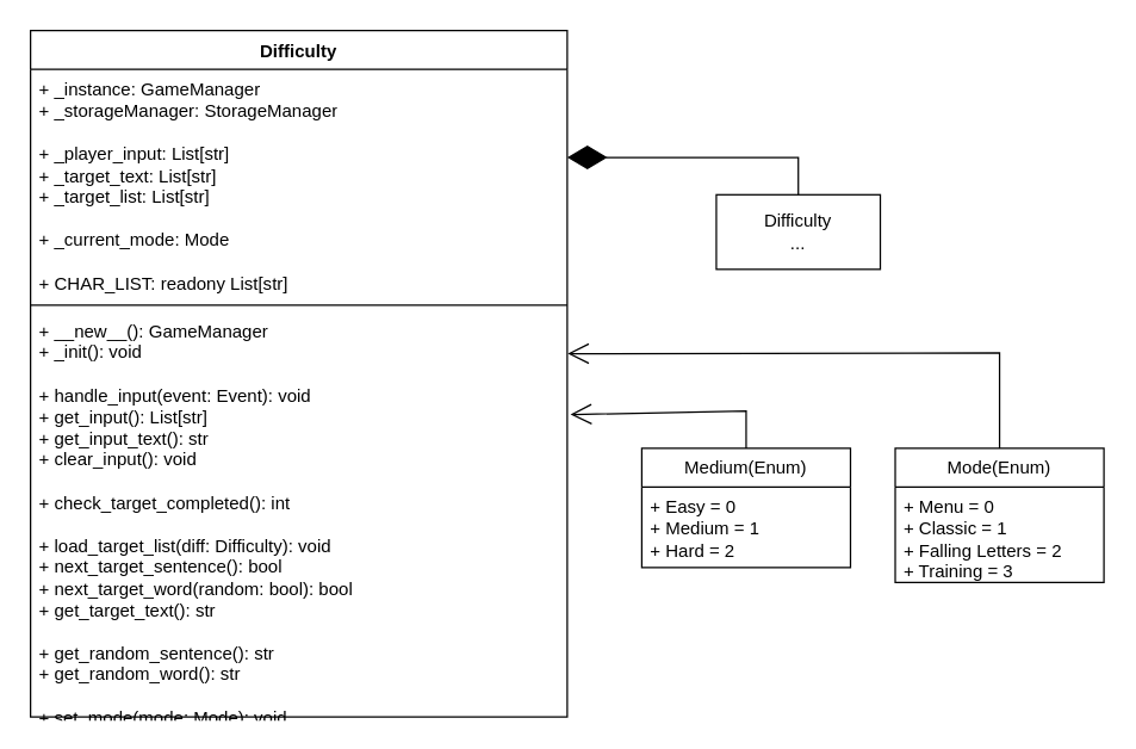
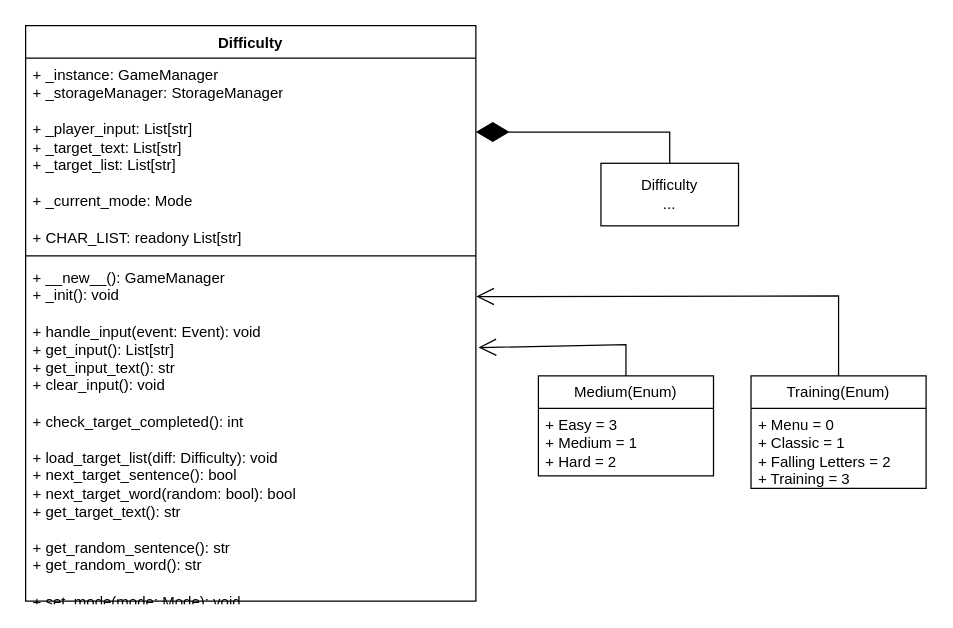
  <mxCell id="0" />
  <mxCell id="1" parent="0" />
  <mxCell id="2" value="Difficulty" style="swimlane;fontStyle=1;align=center;verticalAlign=top;childLayout=stackLayout;horizontal=1;startSize=26;horizontalStack=0;resizeParent=1;resizeParentMax=0;resizeLast=0;collapsible=1;marginBottom=0;whiteSpace=wrap;html=1;" parent="1" vertex="1"><mxGeometry x="20" y="20" width="360" height="460" as="geometry" /></mxCell>
  <mxCell id="3" value="+ _instance: GameManager&lt;div&gt;+ _storageManager: StorageManager&lt;/div&gt;&lt;div&gt;&lt;br&gt;&lt;div&gt;+ _player_input: List[str]&lt;/div&gt;&lt;div&gt;+ _target_text: List[str]&lt;/div&gt;&lt;div&gt;+ _target_list: List[str]&lt;/div&gt;&lt;div&gt;&lt;br&gt;&lt;div&gt;+ _current_mode: Mode&lt;/div&gt;&lt;div&gt;&lt;br&gt;&lt;/div&gt;&lt;div&gt;+ CHAR_LIST: readony List[str]&lt;/div&gt;&lt;/div&gt;&lt;/div&gt;" style="text;strokeColor=none;fillColor=none;align=left;verticalAlign=top;spacingLeft=4;spacingRight=4;overflow=hidden;rotatable=0;points=[[0,0.5],[1,0.5]];portConstraint=eastwest;whiteSpace=wrap;html=1;" parent="2" vertex="1"><mxGeometry y="26" width="360" height="154" as="geometry" /></mxCell>
  <mxCell id="4" value="" style="line;strokeWidth=1;fillColor=none;align=left;verticalAlign=middle;spacingTop=-1;spacingLeft=3;spacingRight=3;rotatable=0;labelPosition=right;points=[];portConstraint=eastwest;strokeColor=inherit;" parent="2" vertex="1"><mxGeometry y="180" width="360" height="8" as="geometry" /></mxCell>
  <mxCell id="5" value="&lt;div&gt;+ __new__(): GameManager&lt;/div&gt;&lt;div&gt;+ _init(): void&lt;/div&gt;&lt;div&gt;&lt;br&gt;&lt;/div&gt;+&lt;span style=&quot;background-color: initial;&quot;&gt;&amp;nbsp;handle_input(event: Event): void&lt;/span&gt;&lt;div&gt;&lt;div&gt;&lt;span style=&quot;background-color: initial;&quot;&gt;+ get_input(): List[str]&lt;/span&gt;&lt;/div&gt;&lt;div&gt;&lt;span style=&quot;background-color: initial;&quot;&gt;+ get_input_text(): str&lt;/span&gt;&lt;/div&gt;&lt;div&gt;&lt;span style=&quot;background-color: initial;&quot;&gt;+ clear_input(): void&lt;/span&gt;&lt;/div&gt;&lt;div&gt;&lt;span style=&quot;background-color: initial;&quot;&gt;&lt;br&gt;&lt;/span&gt;&lt;/div&gt;&lt;div&gt;+ check_target_completed(): int&lt;/div&gt;&lt;div&gt;&lt;span style=&quot;background-color: initial;&quot;&gt;&lt;br&gt;&lt;/span&gt;&lt;/div&gt;&lt;div&gt;&lt;span style=&quot;background-color: initial;&quot;&gt;+ load_target_list(diff: Difficulty): void&lt;/span&gt;&lt;br&gt;&lt;/div&gt;&lt;/div&gt;&lt;div&gt;+ next_target_sentence(): bool&lt;/div&gt;&lt;div&gt;+ next_target_word(random: bool): bool&lt;/div&gt;&lt;div&gt;+ get_target_text(): str&lt;br&gt;&lt;/div&gt;&lt;div&gt;&lt;br&gt;&lt;/div&gt;&lt;div&gt;+ get_random_sentence(): str&lt;/div&gt;&lt;div&gt;+ get_random_word(): str&lt;/div&gt;&lt;div&gt;&lt;br&gt;&lt;/div&gt;&lt;div&gt;+ set_mode(mode: Mode): void&lt;/div&gt;" style="text;strokeColor=none;fillColor=none;align=left;verticalAlign=top;spacingLeft=4;spacingRight=4;overflow=hidden;rotatable=0;points=[[0,0.5],[1,0.5]];portConstraint=eastwest;whiteSpace=wrap;html=1;" parent="2" vertex="1"><mxGeometry y="188" width="360" height="272" as="geometry" /></mxCell>
  <mxCell id="6" value="Difficulty&lt;div&gt;...&lt;/div&gt;" style="html=1;whiteSpace=wrap;" parent="1" vertex="1"><mxGeometry x="480" y="130" width="110" height="50" as="geometry" /></mxCell>
  <mxCell id="7" value="" style="endArrow=diamondThin;endFill=1;endSize=24;html=1;rounded=0;exitX=0.5;exitY=0;exitDx=0;exitDy=0;" parent="1" source="6" edge="1"><mxGeometry width="160" relative="1" as="geometry"><mxPoint x="500" y="100" as="sourcePoint" /><mxPoint x="380" y="105" as="targetPoint" /><Array as="points"><mxPoint x="535" y="105" /></Array></mxGeometry></mxCell>
  <mxCell id="8" value="Medium(Enum)" style="swimlane;fontStyle=0;childLayout=stackLayout;horizontal=1;startSize=26;fillColor=none;horizontalStack=0;resizeParent=1;resizeParentMax=0;resizeLast=0;collapsible=1;marginBottom=0;whiteSpace=wrap;html=1;" parent="1" vertex="1"><mxGeometry x="430" y="300" width="140" height="80" as="geometry" /></mxCell>
- <mxCell id="9" value="+ Easy = 0&lt;div&gt;+ Medium = 1&lt;/div&gt;&lt;div&gt;+ Hard = 2&lt;/div&gt;" style="text;strokeColor=none;fillColor=none;align=left;verticalAlign=top;spacingLeft=4;spacingRight=4;overflow=hidden;rotatable=0;points=[[0,0.5],[1,0.5]];portConstraint=eastwest;whiteSpace=wrap;html=1;" parent="8" vertex="1"><mxGeometry y="26" width="140" height="54" as="geometry" /></mxCell>
- <mxCell id="10" value="Mode(Enum)" style="swimlane;fontStyle=0;childLayout=stackLayout;horizontal=1;startSize=26;fillColor=none;horizontalStack=0;resizeParent=1;resizeParentMax=0;resizeLast=0;collapsible=1;marginBottom=0;whiteSpace=wrap;html=1;" parent="1" vertex="1"><mxGeometry x="600" y="300" width="140" height="90" as="geometry" /></mxCell>
+ <mxCell id="9" value="+ Easy = 3&lt;div&gt;+ Medium = 1&lt;/div&gt;&lt;div&gt;+ Hard = 2&lt;/div&gt;" style="text;strokeColor=none;fillColor=none;align=left;verticalAlign=top;spacingLeft=4;spacingRight=4;overflow=hidden;rotatable=0;points=[[0,0.5],[1,0.5]];portConstraint=eastwest;whiteSpace=wrap;html=1;" parent="8" vertex="1"><mxGeometry y="26" width="140" height="54" as="geometry" /></mxCell>
+ <mxCell id="10" value="Training(Enum)" style="swimlane;fontStyle=0;childLayout=stackLayout;horizontal=1;startSize=26;fillColor=none;horizontalStack=0;resizeParent=1;resizeParentMax=0;resizeLast=0;collapsible=1;marginBottom=0;whiteSpace=wrap;html=1;" parent="1" vertex="1"><mxGeometry x="600" y="300" width="140" height="90" as="geometry" /></mxCell>
  <mxCell id="11" value="+ Menu = 0&lt;div&gt;+ Classic = 1&lt;/div&gt;&lt;div&gt;+ Falling Letters = 2&lt;/div&gt;&lt;div&gt;+ Training = 3&lt;/div&gt;" style="text;strokeColor=none;fillColor=none;align=left;verticalAlign=top;spacingLeft=4;spacingRight=4;overflow=hidden;rotatable=0;points=[[0,0.5],[1,0.5]];portConstraint=eastwest;whiteSpace=wrap;html=1;" parent="10" vertex="1"><mxGeometry y="26" width="140" height="64" as="geometry" /></mxCell>
  <mxCell id="12" value="" style="endArrow=open;endFill=1;endSize=12;html=1;rounded=0;entryX=1.006;entryY=0.255;entryDx=0;entryDy=0;entryPerimeter=0;exitX=0.5;exitY=0;exitDx=0;exitDy=0;" parent="1" source="8" target="5" edge="1"><mxGeometry width="160" relative="1" as="geometry"><mxPoint x="490" y="280" as="sourcePoint" /><mxPoint x="430" y="230" as="targetPoint" /><Array as="points"><mxPoint x="500" y="275" /></Array></mxGeometry></mxCell>
  <mxCell id="13" value="" style="endArrow=open;endFill=1;endSize=12;html=1;rounded=0;entryX=1.001;entryY=0.105;entryDx=0;entryDy=0;entryPerimeter=0;exitX=0.5;exitY=0;exitDx=0;exitDy=0;" parent="1" source="10" target="5" edge="1"><mxGeometry width="160" relative="1" as="geometry"><mxPoint x="560" y="240" as="sourcePoint" /><mxPoint x="720" y="240" as="targetPoint" /><Array as="points"><mxPoint x="670" y="236" /></Array></mxGeometry></mxCell>
